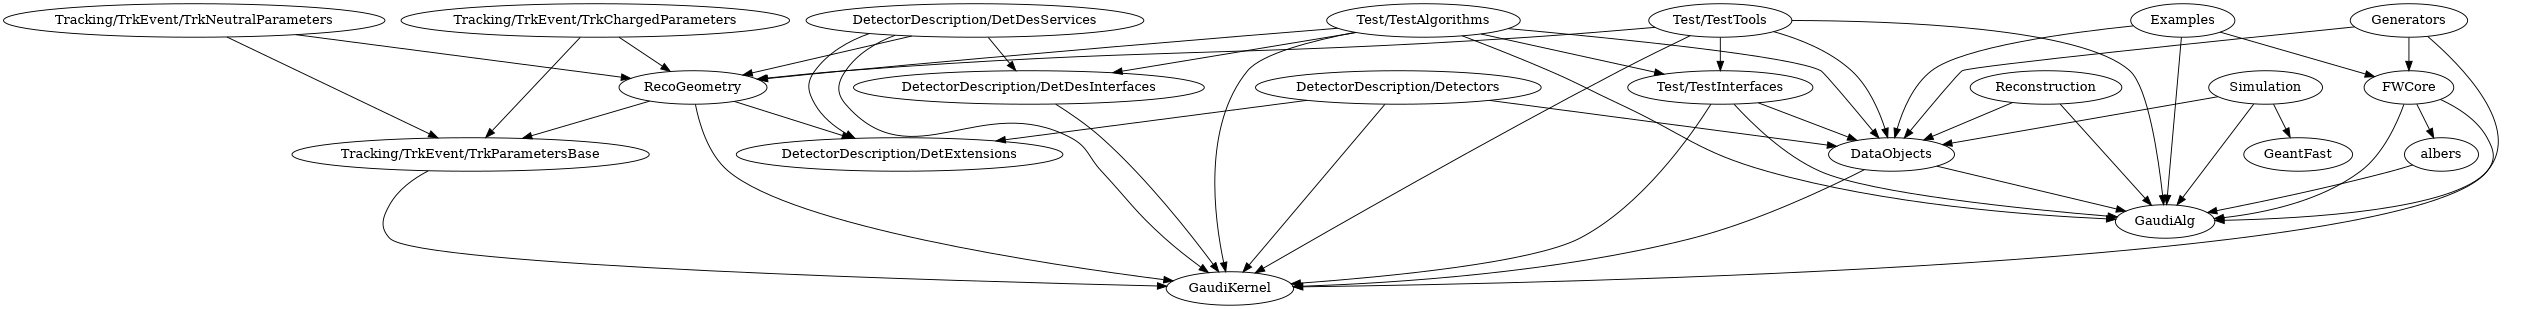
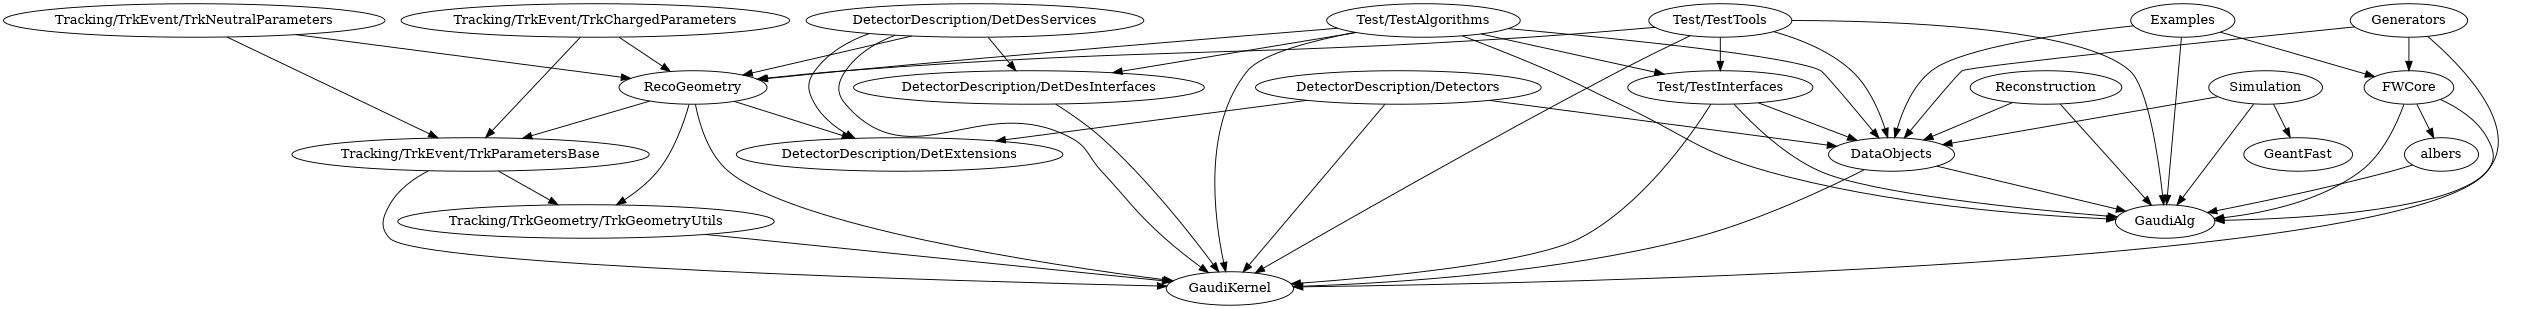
  digraph {
    albers
    GaudiAlg
    DataObjects
    GaudiKernel
+   "Tracking/TrkGeometry/TrkGeometryUtils"
    "Tracking/TrkEvent/TrkParametersBase"
    RecoGeometry
    "DetectorDescription/DetExtensions"
    "DetectorDescription/DetDesInterfaces"
    "DetectorDescription/DetDesServices"
    "DetectorDescription/Detectors"
    FWCore
    Examples
    Generators
    Reconstruction
    Simulation
    GeantFast
    "Test/TestInterfaces"
    "Test/TestAlgorithms"
    "Test/TestTools"
    "Tracking/TrkEvent/TrkChargedParameters"
    "Tracking/TrkEvent/TrkNeutralParameters"
    albers -> GaudiAlg
    DataObjects -> GaudiAlg
    DataObjects -> GaudiKernel
+   "Tracking/TrkGeometry/TrkGeometryUtils" -> GaudiKernel
    "Tracking/TrkEvent/TrkParametersBase" -> GaudiKernel
+   "Tracking/TrkEvent/TrkParametersBase" -> "Tracking/TrkGeometry/TrkGeometryUtils"
    RecoGeometry -> GaudiKernel
+   RecoGeometry -> "Tracking/TrkGeometry/TrkGeometryUtils"
    RecoGeometry -> "Tracking/TrkEvent/TrkParametersBase"
    RecoGeometry -> "DetectorDescription/DetExtensions"
    "DetectorDescription/DetDesInterfaces" -> GaudiKernel
    "DetectorDescription/DetDesServices" -> GaudiKernel
    "DetectorDescription/DetDesServices" -> RecoGeometry
    "DetectorDescription/DetDesServices" -> "DetectorDescription/DetExtensions"
    "DetectorDescription/DetDesServices" -> "DetectorDescription/DetDesInterfaces"
    "DetectorDescription/Detectors" -> DataObjects
    "DetectorDescription/Detectors" -> GaudiKernel
    "DetectorDescription/Detectors" -> "DetectorDescription/DetExtensions"
    FWCore -> albers
    FWCore -> GaudiAlg
    FWCore -> GaudiKernel
    Examples -> GaudiAlg
    Examples -> DataObjects
    Examples -> FWCore
    Generators -> GaudiAlg
    Generators -> DataObjects
    Generators -> FWCore
    Reconstruction -> GaudiAlg
    Reconstruction -> DataObjects
    Simulation -> GaudiAlg
    Simulation -> DataObjects
    Simulation -> GeantFast
    "Test/TestInterfaces" -> GaudiAlg
    "Test/TestInterfaces" -> DataObjects
    "Test/TestInterfaces" -> GaudiKernel
    "Test/TestAlgorithms" -> GaudiAlg
    "Test/TestAlgorithms" -> DataObjects
    "Test/TestAlgorithms" -> GaudiKernel
    "Test/TestAlgorithms" -> RecoGeometry
    "Test/TestAlgorithms" -> "DetectorDescription/DetDesInterfaces"
    "Test/TestAlgorithms" -> "Test/TestInterfaces"
    "Test/TestTools" -> GaudiAlg
    "Test/TestTools" -> DataObjects
    "Test/TestTools" -> GaudiKernel
    "Test/TestTools" -> RecoGeometry
    "Test/TestTools" -> "Test/TestInterfaces"
    "Tracking/TrkEvent/TrkChargedParameters" -> "Tracking/TrkEvent/TrkParametersBase"
    "Tracking/TrkEvent/TrkChargedParameters" -> RecoGeometry
    "Tracking/TrkEvent/TrkNeutralParameters" -> "Tracking/TrkEvent/TrkParametersBase"
    "Tracking/TrkEvent/TrkNeutralParameters" -> RecoGeometry
  }
